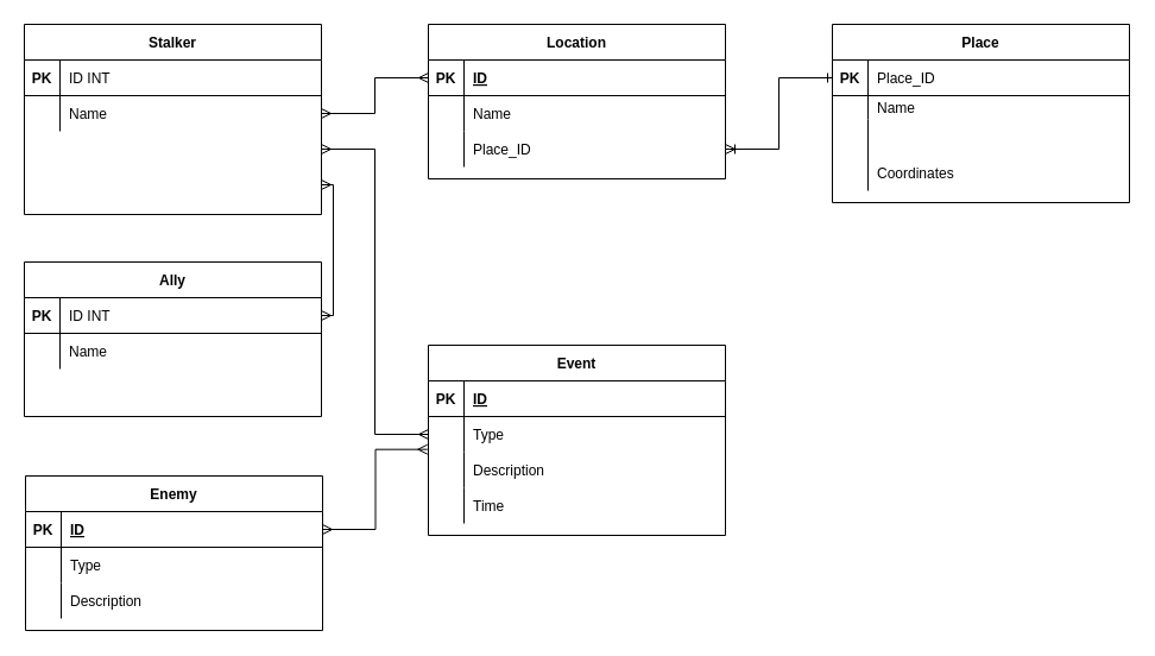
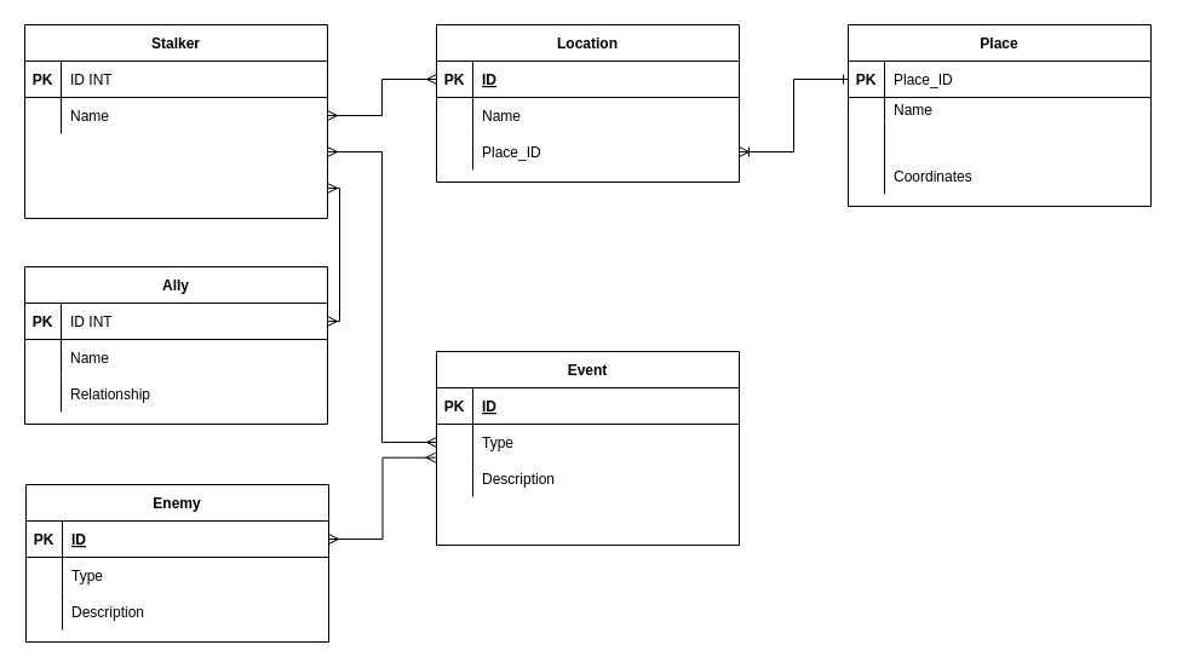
  <mxCell id="0" />
  <mxCell id="1" parent="0" />
  <mxCell id="2" value="Stalker" style="shape=table;startSize=30;container=1;collapsible=1;childLayout=tableLayout;fixedRows=1;rowLines=0;fontStyle=1;align=center;resizeLast=1;" parent="1" vertex="1"><mxGeometry x="20" y="20" width="250" height="160" as="geometry"><mxRectangle x="120" y="120" width="130" height="30" as="alternateBounds" /></mxGeometry></mxCell>
  <mxCell id="3" value="" style="shape=partialRectangle;collapsible=0;dropTarget=0;pointerEvents=0;fillColor=none;points=[[0,0.5],[1,0.5]];portConstraint=eastwest;top=0;left=0;right=0;bottom=1;" parent="2" vertex="1"><mxGeometry y="30" width="250" height="30" as="geometry" /></mxCell>
  <mxCell id="4" value="PK" style="shape=partialRectangle;overflow=hidden;connectable=0;fillColor=none;top=0;left=0;bottom=0;right=0;fontStyle=1;" parent="3" vertex="1"><mxGeometry width="30" height="30" as="geometry"><mxRectangle width="30" height="30" as="alternateBounds" /></mxGeometry></mxCell>
  <mxCell id="5" value="ID INT" style="shape=partialRectangle;overflow=hidden;connectable=0;fillColor=none;top=0;left=0;bottom=0;right=0;align=left;spacingLeft=6;fontStyle=0;" parent="3" vertex="1"><mxGeometry x="30" width="220" height="30" as="geometry"><mxRectangle width="220" height="30" as="alternateBounds" /></mxGeometry></mxCell>
  <mxCell id="6" value="" style="shape=partialRectangle;collapsible=0;dropTarget=0;pointerEvents=0;fillColor=none;points=[[0,0.5],[1,0.5]];portConstraint=eastwest;top=0;left=0;right=0;bottom=0;" parent="2" vertex="1"><mxGeometry y="60" width="250" height="30" as="geometry" /></mxCell>
  <mxCell id="7" value="" style="shape=partialRectangle;overflow=hidden;connectable=0;fillColor=none;top=0;left=0;bottom=0;right=0;" parent="6" vertex="1"><mxGeometry width="30" height="30" as="geometry"><mxRectangle width="30" height="30" as="alternateBounds" /></mxGeometry></mxCell>
  <mxCell id="8" value="Name" style="shape=partialRectangle;overflow=hidden;connectable=0;fillColor=none;top=0;left=0;bottom=0;right=0;align=left;spacingLeft=6;" parent="6" vertex="1"><mxGeometry x="30" width="220" height="30" as="geometry"><mxRectangle width="220" height="30" as="alternateBounds" /></mxGeometry></mxCell>
  <mxCell id="9" value="" style="shape=partialRectangle;collapsible=0;dropTarget=0;pointerEvents=0;fillColor=none;points=[[0,0.5],[1,0.5]];portConstraint=eastwest;top=0;left=0;right=0;bottom=0;" parent="2" vertex="1"><mxGeometry y="90" width="250" height="30" as="geometry" /></mxCell>
  <mxCell id="10" value="" style="shape=partialRectangle;overflow=hidden;connectable=0;fillColor=none;top=0;left=0;bottom=0;right=0;" parent="9" vertex="1"><mxGeometry width="30" height="30" as="geometry"><mxRectangle width="30" height="30" as="alternateBounds" /></mxGeometry></mxCell>
  <mxCell id="11" value="" style="shape=partialRectangle;collapsible=0;dropTarget=0;pointerEvents=0;fillColor=none;points=[[0,0.5],[1,0.5]];portConstraint=eastwest;top=0;left=0;right=0;bottom=0;" parent="2" vertex="1"><mxGeometry y="120" width="250" height="30" as="geometry" /></mxCell>
  <mxCell id="12" value="" style="shape=partialRectangle;overflow=hidden;connectable=0;fillColor=none;top=0;left=0;bottom=0;right=0;" parent="11" vertex="1"><mxGeometry width="30" height="30" as="geometry"><mxRectangle width="30" height="30" as="alternateBounds" /></mxGeometry></mxCell>
  <mxCell id="13" value="Enemy" style="shape=table;startSize=30;container=1;collapsible=1;childLayout=tableLayout;fixedRows=1;rowLines=0;fontStyle=1;align=center;resizeLast=1;" parent="1" vertex="1"><mxGeometry x="21" y="400" width="250" height="130" as="geometry"><mxRectangle x="120" y="120" width="130" height="30" as="alternateBounds" /></mxGeometry></mxCell>
  <mxCell id="14" value="" style="shape=partialRectangle;collapsible=0;dropTarget=0;pointerEvents=0;fillColor=none;points=[[0,0.5],[1,0.5]];portConstraint=eastwest;top=0;left=0;right=0;bottom=1;" parent="13" vertex="1"><mxGeometry y="30" width="250" height="30" as="geometry" /></mxCell>
  <mxCell id="15" value="PK" style="shape=partialRectangle;overflow=hidden;connectable=0;fillColor=none;top=0;left=0;bottom=0;right=0;fontStyle=1;" parent="14" vertex="1"><mxGeometry width="30" height="30" as="geometry"><mxRectangle width="30" height="30" as="alternateBounds" /></mxGeometry></mxCell>
  <mxCell id="16" value="ID" style="shape=partialRectangle;overflow=hidden;connectable=0;fillColor=none;top=0;left=0;bottom=0;right=0;align=left;spacingLeft=6;fontStyle=5;" parent="14" vertex="1"><mxGeometry x="30" width="220" height="30" as="geometry"><mxRectangle width="220" height="30" as="alternateBounds" /></mxGeometry></mxCell>
  <mxCell id="17" value="" style="shape=partialRectangle;collapsible=0;dropTarget=0;pointerEvents=0;fillColor=none;points=[[0,0.5],[1,0.5]];portConstraint=eastwest;top=0;left=0;right=0;bottom=0;" parent="13" vertex="1"><mxGeometry y="60" width="250" height="30" as="geometry" /></mxCell>
  <mxCell id="18" value="" style="shape=partialRectangle;overflow=hidden;connectable=0;fillColor=none;top=0;left=0;bottom=0;right=0;" parent="17" vertex="1"><mxGeometry width="30" height="30" as="geometry"><mxRectangle width="30" height="30" as="alternateBounds" /></mxGeometry></mxCell>
  <mxCell id="19" value="Type " style="shape=partialRectangle;overflow=hidden;connectable=0;fillColor=none;top=0;left=0;bottom=0;right=0;align=left;spacingLeft=6;" parent="17" vertex="1"><mxGeometry x="30" width="220" height="30" as="geometry"><mxRectangle width="220" height="30" as="alternateBounds" /></mxGeometry></mxCell>
  <mxCell id="20" value="" style="shape=partialRectangle;collapsible=0;dropTarget=0;pointerEvents=0;fillColor=none;points=[[0,0.5],[1,0.5]];portConstraint=eastwest;top=0;left=0;right=0;bottom=0;" parent="13" vertex="1"><mxGeometry y="90" width="250" height="30" as="geometry" /></mxCell>
  <mxCell id="21" value="" style="shape=partialRectangle;overflow=hidden;connectable=0;fillColor=none;top=0;left=0;bottom=0;right=0;" parent="20" vertex="1"><mxGeometry width="30" height="30" as="geometry"><mxRectangle width="30" height="30" as="alternateBounds" /></mxGeometry></mxCell>
  <mxCell id="22" value="Description " style="shape=partialRectangle;overflow=hidden;connectable=0;fillColor=none;top=0;left=0;bottom=0;right=0;align=left;spacingLeft=6;" parent="20" vertex="1"><mxGeometry x="30" width="220" height="30" as="geometry"><mxRectangle width="220" height="30" as="alternateBounds" /></mxGeometry></mxCell>
  <mxCell id="23" value="Ally" style="shape=table;startSize=30;container=1;collapsible=1;childLayout=tableLayout;fixedRows=1;rowLines=0;fontStyle=1;align=center;resizeLast=1;" parent="1" vertex="1"><mxGeometry x="20" y="220" width="250" height="130" as="geometry"><mxRectangle x="120" y="120" width="130" height="30" as="alternateBounds" /></mxGeometry></mxCell>
  <mxCell id="24" value="" style="shape=partialRectangle;collapsible=0;dropTarget=0;pointerEvents=0;fillColor=none;points=[[0,0.5],[1,0.5]];portConstraint=eastwest;top=0;left=0;right=0;bottom=1;" parent="23" vertex="1"><mxGeometry y="30" width="250" height="30" as="geometry" /></mxCell>
  <mxCell id="25" value="PK" style="shape=partialRectangle;overflow=hidden;connectable=0;fillColor=none;top=0;left=0;bottom=0;right=0;fontStyle=1;" parent="24" vertex="1"><mxGeometry width="30" height="30" as="geometry"><mxRectangle width="30" height="30" as="alternateBounds" /></mxGeometry></mxCell>
  <mxCell id="26" value="ID INT" style="shape=partialRectangle;overflow=hidden;connectable=0;fillColor=none;top=0;left=0;bottom=0;right=0;align=left;spacingLeft=6;fontStyle=0;" parent="24" vertex="1"><mxGeometry x="30" width="220" height="30" as="geometry"><mxRectangle width="220" height="30" as="alternateBounds" /></mxGeometry></mxCell>
  <mxCell id="27" value="" style="shape=partialRectangle;collapsible=0;dropTarget=0;pointerEvents=0;fillColor=none;points=[[0,0.5],[1,0.5]];portConstraint=eastwest;top=0;left=0;right=0;bottom=0;" parent="23" vertex="1"><mxGeometry y="60" width="250" height="30" as="geometry" /></mxCell>
  <mxCell id="28" value="" style="shape=partialRectangle;overflow=hidden;connectable=0;fillColor=none;top=0;left=0;bottom=0;right=0;" parent="27" vertex="1"><mxGeometry width="30" height="30" as="geometry"><mxRectangle width="30" height="30" as="alternateBounds" /></mxGeometry></mxCell>
  <mxCell id="29" value="Name" style="shape=partialRectangle;overflow=hidden;connectable=0;fillColor=none;top=0;left=0;bottom=0;right=0;align=left;spacingLeft=6;" parent="27" vertex="1"><mxGeometry x="30" width="220" height="30" as="geometry"><mxRectangle width="220" height="30" as="alternateBounds" /></mxGeometry></mxCell>
  <mxCell id="30" value="" style="shape=partialRectangle;collapsible=0;dropTarget=0;pointerEvents=0;fillColor=none;points=[[0,0.5],[1,0.5]];portConstraint=eastwest;top=0;left=0;right=0;bottom=0;" parent="23" vertex="1"><mxGeometry y="90" width="250" height="30" as="geometry" /></mxCell>
  <mxCell id="31" value="" style="shape=partialRectangle;overflow=hidden;connectable=0;fillColor=none;top=0;left=0;bottom=0;right=0;" parent="30" vertex="1"><mxGeometry width="30" height="30" as="geometry"><mxRectangle width="30" height="30" as="alternateBounds" /></mxGeometry></mxCell>
+ <mxCell id="32" value="Relationship" style="shape=partialRectangle;overflow=hidden;connectable=0;fillColor=none;top=0;left=0;bottom=0;right=0;align=left;spacingLeft=6;" parent="30" vertex="1"><mxGeometry x="30" width="220" height="30" as="geometry"><mxRectangle width="220" height="30" as="alternateBounds" /></mxGeometry></mxCell>
  <mxCell id="33" value="Location" style="shape=table;startSize=30;container=1;collapsible=1;childLayout=tableLayout;fixedRows=1;rowLines=0;fontStyle=1;align=center;resizeLast=1;" parent="1" vertex="1"><mxGeometry x="360" y="20" width="250" height="130" as="geometry"><mxRectangle x="120" y="120" width="130" height="30" as="alternateBounds" /></mxGeometry></mxCell>
  <mxCell id="34" value="" style="shape=partialRectangle;collapsible=0;dropTarget=0;pointerEvents=0;fillColor=none;points=[[0,0.5],[1,0.5]];portConstraint=eastwest;top=0;left=0;right=0;bottom=1;" parent="33" vertex="1"><mxGeometry y="30" width="250" height="30" as="geometry" /></mxCell>
  <mxCell id="35" value="PK" style="shape=partialRectangle;overflow=hidden;connectable=0;fillColor=none;top=0;left=0;bottom=0;right=0;fontStyle=1;" parent="34" vertex="1"><mxGeometry width="30" height="30" as="geometry"><mxRectangle width="30" height="30" as="alternateBounds" /></mxGeometry></mxCell>
  <mxCell id="36" value="ID" style="shape=partialRectangle;overflow=hidden;connectable=0;fillColor=none;top=0;left=0;bottom=0;right=0;align=left;spacingLeft=6;fontStyle=5;" parent="34" vertex="1"><mxGeometry x="30" width="220" height="30" as="geometry"><mxRectangle width="220" height="30" as="alternateBounds" /></mxGeometry></mxCell>
  <mxCell id="37" value="" style="shape=partialRectangle;collapsible=0;dropTarget=0;pointerEvents=0;fillColor=none;points=[[0,0.5],[1,0.5]];portConstraint=eastwest;top=0;left=0;right=0;bottom=0;" parent="33" vertex="1"><mxGeometry y="60" width="250" height="30" as="geometry" /></mxCell>
  <mxCell id="38" value="" style="shape=partialRectangle;overflow=hidden;connectable=0;fillColor=none;top=0;left=0;bottom=0;right=0;" parent="37" vertex="1"><mxGeometry width="30" height="30" as="geometry"><mxRectangle width="30" height="30" as="alternateBounds" /></mxGeometry></mxCell>
  <mxCell id="39" value="Name " style="shape=partialRectangle;overflow=hidden;connectable=0;fillColor=none;top=0;left=0;bottom=0;right=0;align=left;spacingLeft=6;" parent="37" vertex="1"><mxGeometry x="30" width="220" height="30" as="geometry"><mxRectangle width="220" height="30" as="alternateBounds" /></mxGeometry></mxCell>
  <mxCell id="40" value="" style="shape=partialRectangle;collapsible=0;dropTarget=0;pointerEvents=0;fillColor=none;points=[[0,0.5],[1,0.5]];portConstraint=eastwest;top=0;left=0;right=0;bottom=0;" parent="33" vertex="1"><mxGeometry y="90" width="250" height="30" as="geometry" /></mxCell>
  <mxCell id="41" value="" style="shape=partialRectangle;overflow=hidden;connectable=0;fillColor=none;top=0;left=0;bottom=0;right=0;" parent="40" vertex="1"><mxGeometry width="30" height="30" as="geometry"><mxRectangle width="30" height="30" as="alternateBounds" /></mxGeometry></mxCell>
  <mxCell id="42" value="Place_ID " style="shape=partialRectangle;overflow=hidden;connectable=0;fillColor=none;top=0;left=0;bottom=0;right=0;align=left;spacingLeft=6;" parent="40" vertex="1"><mxGeometry x="30" width="220" height="30" as="geometry"><mxRectangle width="220" height="30" as="alternateBounds" /></mxGeometry></mxCell>
  <mxCell id="43" value="Event" style="shape=table;startSize=30;container=1;collapsible=1;childLayout=tableLayout;fixedRows=1;rowLines=0;fontStyle=1;align=center;resizeLast=1;" parent="1" vertex="1"><mxGeometry x="360" y="290" width="250" height="160" as="geometry"><mxRectangle x="120" y="120" width="130" height="30" as="alternateBounds" /></mxGeometry></mxCell>
  <mxCell id="44" value="" style="shape=partialRectangle;collapsible=0;dropTarget=0;pointerEvents=0;fillColor=none;points=[[0,0.5],[1,0.5]];portConstraint=eastwest;top=0;left=0;right=0;bottom=1;" parent="43" vertex="1"><mxGeometry y="30" width="250" height="30" as="geometry" /></mxCell>
  <mxCell id="45" value="PK" style="shape=partialRectangle;overflow=hidden;connectable=0;fillColor=none;top=0;left=0;bottom=0;right=0;fontStyle=1;" parent="44" vertex="1"><mxGeometry width="30" height="30" as="geometry"><mxRectangle width="30" height="30" as="alternateBounds" /></mxGeometry></mxCell>
  <mxCell id="46" value="ID" style="shape=partialRectangle;overflow=hidden;connectable=0;fillColor=none;top=0;left=0;bottom=0;right=0;align=left;spacingLeft=6;fontStyle=5;" parent="44" vertex="1"><mxGeometry x="30" width="220" height="30" as="geometry"><mxRectangle width="220" height="30" as="alternateBounds" /></mxGeometry></mxCell>
  <mxCell id="47" value="" style="shape=partialRectangle;collapsible=0;dropTarget=0;pointerEvents=0;fillColor=none;points=[[0,0.5],[1,0.5]];portConstraint=eastwest;top=0;left=0;right=0;bottom=0;" parent="43" vertex="1"><mxGeometry y="60" width="250" height="30" as="geometry" /></mxCell>
  <mxCell id="48" value="" style="shape=partialRectangle;overflow=hidden;connectable=0;fillColor=none;top=0;left=0;bottom=0;right=0;" parent="47" vertex="1"><mxGeometry width="30" height="30" as="geometry"><mxRectangle width="30" height="30" as="alternateBounds" /></mxGeometry></mxCell>
  <mxCell id="49" value="Type " style="shape=partialRectangle;overflow=hidden;connectable=0;fillColor=none;top=0;left=0;bottom=0;right=0;align=left;spacingLeft=6;" parent="47" vertex="1"><mxGeometry x="30" width="220" height="30" as="geometry"><mxRectangle width="220" height="30" as="alternateBounds" /></mxGeometry></mxCell>
  <mxCell id="50" value="" style="shape=partialRectangle;collapsible=0;dropTarget=0;pointerEvents=0;fillColor=none;points=[[0,0.5],[1,0.5]];portConstraint=eastwest;top=0;left=0;right=0;bottom=0;" parent="43" vertex="1"><mxGeometry y="90" width="250" height="30" as="geometry" /></mxCell>
  <mxCell id="51" value="" style="shape=partialRectangle;overflow=hidden;connectable=0;fillColor=none;top=0;left=0;bottom=0;right=0;" parent="50" vertex="1"><mxGeometry width="30" height="30" as="geometry"><mxRectangle width="30" height="30" as="alternateBounds" /></mxGeometry></mxCell>
  <mxCell id="52" value="Description" style="shape=partialRectangle;overflow=hidden;connectable=0;fillColor=none;top=0;left=0;bottom=0;right=0;align=left;spacingLeft=6;" parent="50" vertex="1"><mxGeometry x="30" width="220" height="30" as="geometry"><mxRectangle width="220" height="30" as="alternateBounds" /></mxGeometry></mxCell>
  <mxCell id="53" value="" style="shape=partialRectangle;collapsible=0;dropTarget=0;pointerEvents=0;fillColor=none;points=[[0,0.5],[1,0.5]];portConstraint=eastwest;top=0;left=0;right=0;bottom=0;" parent="43" vertex="1"><mxGeometry y="120" width="250" height="30" as="geometry" /></mxCell>
  <mxCell id="54" value="" style="shape=partialRectangle;overflow=hidden;connectable=0;fillColor=none;top=0;left=0;bottom=0;right=0;" parent="53" vertex="1"><mxGeometry width="30" height="30" as="geometry"><mxRectangle width="30" height="30" as="alternateBounds" /></mxGeometry></mxCell>
- <mxCell id="55" value="Time" style="shape=partialRectangle;overflow=hidden;connectable=0;fillColor=none;top=0;left=0;bottom=0;right=0;align=left;spacingLeft=6;" parent="53" vertex="1"><mxGeometry x="30" width="220" height="30" as="geometry"><mxRectangle width="220" height="30" as="alternateBounds" /></mxGeometry></mxCell>
  <mxCell id="56" value="Place" style="shape=table;startSize=30;container=1;collapsible=1;childLayout=tableLayout;fixedRows=1;rowLines=0;fontStyle=1;align=center;resizeLast=1;" parent="1" vertex="1"><mxGeometry x="700" y="20" width="250" height="150" as="geometry"><mxRectangle x="120" y="120" width="130" height="30" as="alternateBounds" /></mxGeometry></mxCell>
  <mxCell id="57" value="" style="shape=partialRectangle;collapsible=0;dropTarget=0;pointerEvents=0;fillColor=none;points=[[0,0.5],[1,0.5]];portConstraint=eastwest;top=0;left=0;right=0;bottom=1;" parent="56" vertex="1"><mxGeometry y="30" width="250" height="30" as="geometry" /></mxCell>
  <mxCell id="58" value="PK" style="shape=partialRectangle;overflow=hidden;connectable=0;fillColor=none;top=0;left=0;bottom=0;right=0;fontStyle=1;" parent="57" vertex="1"><mxGeometry width="30" height="30" as="geometry"><mxRectangle width="30" height="30" as="alternateBounds" /></mxGeometry></mxCell>
  <mxCell id="59" value="Place_ID" style="shape=partialRectangle;overflow=hidden;connectable=0;fillColor=none;top=0;left=0;bottom=0;right=0;align=left;spacingLeft=6;fontStyle=0;" parent="57" vertex="1"><mxGeometry x="30" width="220" height="30" as="geometry"><mxRectangle width="220" height="30" as="alternateBounds" /></mxGeometry></mxCell>
  <mxCell id="60" value="" style="shape=partialRectangle;collapsible=0;dropTarget=0;pointerEvents=0;fillColor=none;points=[[0,0.5],[1,0.5]];portConstraint=eastwest;top=0;left=0;right=0;bottom=0;" parent="56" vertex="1"><mxGeometry y="60" width="250" height="20" as="geometry" /></mxCell>
  <mxCell id="61" value="" style="shape=partialRectangle;overflow=hidden;connectable=0;fillColor=none;top=0;left=0;bottom=0;right=0;" parent="60" vertex="1"><mxGeometry width="30" height="20" as="geometry"><mxRectangle width="30" height="20" as="alternateBounds" /></mxGeometry></mxCell>
  <mxCell id="62" value="Name " style="shape=partialRectangle;overflow=hidden;connectable=0;fillColor=none;top=0;left=0;bottom=0;right=0;align=left;spacingLeft=6;" parent="60" vertex="1"><mxGeometry x="30" width="220" height="20" as="geometry"><mxRectangle width="220" height="20" as="alternateBounds" /></mxGeometry></mxCell>
  <mxCell id="63" value="" style="shape=partialRectangle;collapsible=0;dropTarget=0;pointerEvents=0;fillColor=none;points=[[0,0.5],[1,0.5]];portConstraint=eastwest;top=0;left=0;right=0;bottom=0;" parent="56" vertex="1"><mxGeometry y="80" width="250" height="30" as="geometry" /></mxCell>
  <mxCell id="64" value="" style="shape=partialRectangle;overflow=hidden;connectable=0;fillColor=none;top=0;left=0;bottom=0;right=0;" parent="63" vertex="1"><mxGeometry width="30" height="30" as="geometry"><mxRectangle width="30" height="30" as="alternateBounds" /></mxGeometry></mxCell>
  <mxCell id="65" value="" style="shape=partialRectangle;collapsible=0;dropTarget=0;pointerEvents=0;fillColor=none;points=[[0,0.5],[1,0.5]];portConstraint=eastwest;top=0;left=0;right=0;bottom=0;" parent="56" vertex="1"><mxGeometry y="110" width="250" height="30" as="geometry" /></mxCell>
  <mxCell id="66" value="" style="shape=partialRectangle;overflow=hidden;connectable=0;fillColor=none;top=0;left=0;bottom=0;right=0;" parent="65" vertex="1"><mxGeometry width="30" height="30" as="geometry"><mxRectangle width="30" height="30" as="alternateBounds" /></mxGeometry></mxCell>
  <mxCell id="67" value="Coordinates" style="shape=partialRectangle;overflow=hidden;connectable=0;fillColor=none;top=0;left=0;bottom=0;right=0;align=left;spacingLeft=6;" parent="65" vertex="1"><mxGeometry x="30" width="220" height="30" as="geometry"><mxRectangle width="220" height="30" as="alternateBounds" /></mxGeometry></mxCell>
  <mxCell id="68" value="" style="edgeStyle=orthogonalEdgeStyle;fontSize=12;html=1;endArrow=ERoneToMany;rounded=0;exitX=0;exitY=0.5;exitDx=0;exitDy=0;entryX=1;entryY=0.5;entryDx=0;entryDy=0;startArrow=ERone;startFill=0;" parent="1" source="57" target="40" edge="1"><mxGeometry width="100" height="100" relative="1" as="geometry"><mxPoint x="40" y="420" as="sourcePoint" /><mxPoint x="630" y="170" as="targetPoint" /></mxGeometry></mxCell>
  <mxCell id="69" value="" style="fontSize=12;html=1;endArrow=ERmany;startArrow=ERmany;rounded=0;exitX=1;exitY=0.5;exitDx=0;exitDy=0;entryX=0;entryY=0.5;entryDx=0;entryDy=0;edgeStyle=orthogonalEdgeStyle;" parent="1" source="9" target="47" edge="1"><mxGeometry width="100" height="100" relative="1" as="geometry"><mxPoint x="280" y="380" as="sourcePoint" /><mxPoint x="380" y="280" as="targetPoint" /></mxGeometry></mxCell>
  <mxCell id="70" value="" style="fontSize=12;html=1;endArrow=ERmany;startArrow=ERmany;rounded=0;exitX=1;exitY=0.5;exitDx=0;exitDy=0;entryX=0;entryY=0.5;entryDx=0;entryDy=0;edgeStyle=orthogonalEdgeStyle;" parent="1" source="6" target="34" edge="1"><mxGeometry width="100" height="100" relative="1" as="geometry"><mxPoint x="280" y="380" as="sourcePoint" /><mxPoint x="390" y="220" as="targetPoint" /></mxGeometry></mxCell>
  <mxCell id="71" value="" style="fontSize=12;html=1;endArrow=ERmany;startArrow=ERmany;rounded=0;entryX=1;entryY=0.5;entryDx=0;entryDy=0;exitX=1;exitY=0.5;exitDx=0;exitDy=0;edgeStyle=orthogonalEdgeStyle;" parent="1" source="24" target="11" edge="1"><mxGeometry width="100" height="100" relative="1" as="geometry"><mxPoint x="390" y="380" as="sourcePoint" /><mxPoint x="490" y="280" as="targetPoint" /></mxGeometry></mxCell>
  <mxCell id="72" value="" style="edgeStyle=orthogonalEdgeStyle;fontSize=12;html=1;endArrow=ERmany;startArrow=ERmany;rounded=0;exitX=1;exitY=0.5;exitDx=0;exitDy=0;entryX=-0.003;entryY=0.922;entryDx=0;entryDy=0;entryPerimeter=0;" parent="1" source="14" target="47" edge="1"><mxGeometry width="100" height="100" relative="1" as="geometry"><mxPoint x="390" y="380" as="sourcePoint" /><mxPoint x="490" y="280" as="targetPoint" /></mxGeometry></mxCell>
